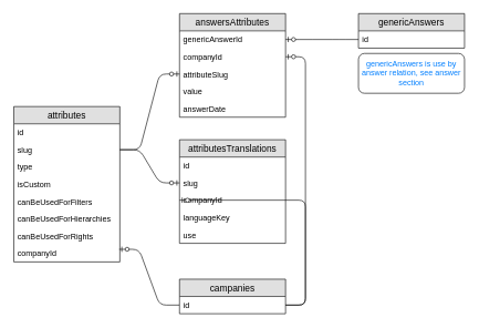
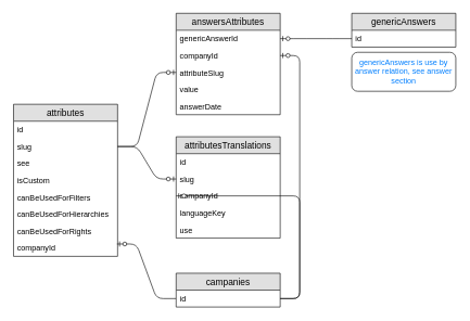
  <mxCell id="0" />
  <mxCell id="1" parent="0" />
  <mxCell id="2" value="attributes" style="swimlane;fontStyle=0;childLayout=stackLayout;horizontal=1;startSize=26;fillColor=#e0e0e0;horizontalStack=0;resizeParent=1;resizeParentMax=0;resizeLast=0;collapsible=1;marginBottom=0;swimlaneFillColor=#ffffff;align=center;fontSize=14;" vertex="1" parent="1"><mxGeometry x="20" y="160" width="160" height="234" as="geometry" /></mxCell>
  <mxCell id="3" value="id" style="text;strokeColor=none;fillColor=none;spacingLeft=4;spacingRight=4;overflow=hidden;rotatable=0;points=[[0,0.5],[1,0.5]];portConstraint=eastwest;fontSize=12;" vertex="1" parent="2"><mxGeometry y="26" width="160" height="26" as="geometry" /></mxCell>
  <mxCell id="4" value="slug" style="text;strokeColor=none;fillColor=none;spacingLeft=4;spacingRight=4;overflow=hidden;rotatable=0;points=[[0,0.5],[1,0.5]];portConstraint=eastwest;fontSize=12;" vertex="1" parent="2"><mxGeometry y="52" width="160" height="26" as="geometry" /></mxCell>
- <mxCell id="5" value="type" style="text;strokeColor=none;fillColor=none;spacingLeft=4;spacingRight=4;overflow=hidden;rotatable=0;points=[[0,0.5],[1,0.5]];portConstraint=eastwest;fontSize=12;" vertex="1" parent="2"><mxGeometry y="78" width="160" height="26" as="geometry" /></mxCell>
+ <mxCell id="5" value="see" style="text;strokeColor=none;fillColor=none;spacingLeft=4;spacingRight=4;overflow=hidden;rotatable=0;points=[[0,0.5],[1,0.5]];portConstraint=eastwest;fontSize=12;" vertex="1" parent="2"><mxGeometry y="78" width="160" height="26" as="geometry" /></mxCell>
  <mxCell id="6" value="isCustom" style="text;strokeColor=none;fillColor=none;spacingLeft=4;spacingRight=4;overflow=hidden;rotatable=0;points=[[0,0.5],[1,0.5]];portConstraint=eastwest;fontSize=12;" vertex="1" parent="2"><mxGeometry y="104" width="160" height="26" as="geometry" /></mxCell>
  <mxCell id="7" value="canBeUsedForFilters" style="text;strokeColor=none;fillColor=none;spacingLeft=4;spacingRight=4;overflow=hidden;rotatable=0;points=[[0,0.5],[1,0.5]];portConstraint=eastwest;fontSize=12;" vertex="1" parent="2"><mxGeometry y="130" width="160" height="26" as="geometry" /></mxCell>
  <mxCell id="8" value="canBeUsedForHierarchies" style="text;strokeColor=none;fillColor=none;spacingLeft=4;spacingRight=4;overflow=hidden;rotatable=0;points=[[0,0.5],[1,0.5]];portConstraint=eastwest;fontSize=12;" vertex="1" parent="2"><mxGeometry y="156" width="160" height="26" as="geometry" /></mxCell>
  <mxCell id="9" value="canBeUsedForRights" style="text;strokeColor=none;fillColor=none;spacingLeft=4;spacingRight=4;overflow=hidden;rotatable=0;points=[[0,0.5],[1,0.5]];portConstraint=eastwest;fontSize=12;" vertex="1" parent="2"><mxGeometry y="182" width="160" height="26" as="geometry" /></mxCell>
  <mxCell id="10" value="companyId" style="text;strokeColor=none;fillColor=none;spacingLeft=4;spacingRight=4;overflow=hidden;rotatable=0;points=[[0,0.5],[1,0.5]];portConstraint=eastwest;fontSize=12;" vertex="1" parent="2"><mxGeometry y="208" width="160" height="26" as="geometry" /></mxCell>
  <mxCell id="11" value="" style="edgeStyle=entityRelationEdgeStyle;fontSize=12;html=1;endArrow=none;endFill=0;exitX=0.994;exitY=0.269;exitDx=0;exitDy=0;exitPerimeter=0;rounded=1;startArrow=ERzeroToOne;startFill=1;entryX=0;entryY=0.5;entryDx=0;entryDy=0;" edge="1" parent="1" source="10" target="19"><mxGeometry width="100" height="100" relative="1" as="geometry"><mxPoint x="150" y="560" as="sourcePoint" /><mxPoint x="410" y="110" as="targetPoint" /></mxGeometry></mxCell>
  <mxCell id="12" value="attributesTranslations" style="swimlane;fontStyle=0;childLayout=stackLayout;horizontal=1;startSize=26;fillColor=#e0e0e0;horizontalStack=0;resizeParent=1;resizeParentMax=0;resizeLast=0;collapsible=1;marginBottom=0;swimlaneFillColor=#ffffff;align=center;fontSize=14;" vertex="1" parent="1"><mxGeometry x="270" y="210" width="160" height="156" as="geometry" /></mxCell>
  <mxCell id="13" value="id" style="text;strokeColor=none;fillColor=none;spacingLeft=4;spacingRight=4;overflow=hidden;rotatable=0;points=[[0,0.5],[1,0.5]];portConstraint=eastwest;fontSize=12;" vertex="1" parent="12"><mxGeometry y="26" width="160" height="26" as="geometry" /></mxCell>
  <mxCell id="14" value="slug" style="text;strokeColor=none;fillColor=none;spacingLeft=4;spacingRight=4;overflow=hidden;rotatable=0;points=[[0,0.5],[1,0.5]];portConstraint=eastwest;fontSize=12;" vertex="1" parent="12"><mxGeometry y="52" width="160" height="26" as="geometry" /></mxCell>
  <mxCell id="15" value="companyId" style="text;strokeColor=none;fillColor=none;spacingLeft=4;spacingRight=4;overflow=hidden;rotatable=0;points=[[0,0.5],[1,0.5]];portConstraint=eastwest;fontSize=12;" vertex="1" parent="12"><mxGeometry y="78" width="160" height="26" as="geometry" /></mxCell>
  <mxCell id="16" value="languageKey" style="text;strokeColor=none;fillColor=none;spacingLeft=4;spacingRight=4;overflow=hidden;rotatable=0;points=[[0,0.5],[1,0.5]];portConstraint=eastwest;fontSize=12;" vertex="1" parent="12"><mxGeometry y="104" width="160" height="26" as="geometry" /></mxCell>
  <mxCell id="17" value="use" style="text;strokeColor=none;fillColor=none;spacingLeft=4;spacingRight=4;overflow=hidden;rotatable=0;points=[[0,0.5],[1,0.5]];portConstraint=eastwest;fontSize=12;" vertex="1" parent="12"><mxGeometry y="130" width="160" height="26" as="geometry" /></mxCell>
  <mxCell id="18" value="campanies" style="swimlane;fontStyle=0;childLayout=stackLayout;horizontal=1;startSize=26;fillColor=#e0e0e0;horizontalStack=0;resizeParent=1;resizeParentMax=0;resizeLast=0;collapsible=1;marginBottom=0;swimlaneFillColor=#ffffff;align=center;fontSize=14;" vertex="1" parent="1"><mxGeometry x="270" y="420" width="160" height="52" as="geometry" /></mxCell>
  <mxCell id="19" value="id" style="text;strokeColor=none;fillColor=none;spacingLeft=4;spacingRight=4;overflow=hidden;rotatable=0;points=[[0,0.5],[1,0.5]];portConstraint=eastwest;fontSize=12;" vertex="1" parent="18"><mxGeometry y="26" width="160" height="26" as="geometry" /></mxCell>
  <mxCell id="20" value="" style="edgeStyle=entityRelationEdgeStyle;fontSize=12;html=1;endArrow=ERzeroToOne;endFill=1;exitX=1;exitY=0.5;exitDx=0;exitDy=0;entryX=0;entryY=0.5;entryDx=0;entryDy=0;" edge="1" parent="1" source="4" target="14"><mxGeometry width="100" height="100" relative="1" as="geometry"><mxPoint x="550" y="400" as="sourcePoint" /><mxPoint x="680" y="197" as="targetPoint" /></mxGeometry></mxCell>
  <mxCell id="21" value="" style="edgeStyle=entityRelationEdgeStyle;fontSize=12;html=1;endArrow=ERzeroToOne;endFill=1;entryX=0;entryY=0.5;entryDx=0;entryDy=0;" edge="1" parent="1" source="19" target="15"><mxGeometry width="100" height="100" relative="1" as="geometry"><mxPoint x="190" y="235" as="sourcePoint" /><mxPoint x="530" y="235" as="targetPoint" /></mxGeometry></mxCell>
  <mxCell id="22" value="answersAttributes" style="swimlane;fontStyle=0;childLayout=stackLayout;horizontal=1;startSize=26;fillColor=#e0e0e0;horizontalStack=0;resizeParent=1;resizeParentMax=0;resizeLast=0;collapsible=1;marginBottom=0;swimlaneFillColor=#ffffff;align=center;fontSize=14;" vertex="1" parent="1"><mxGeometry x="270" y="20" width="160" height="156" as="geometry" /></mxCell>
  <mxCell id="23" value="genericAnswerId" style="text;strokeColor=none;fillColor=none;spacingLeft=4;spacingRight=4;overflow=hidden;rotatable=0;points=[[0,0.5],[1,0.5]];portConstraint=eastwest;fontSize=12;" vertex="1" parent="22"><mxGeometry y="26" width="160" height="26" as="geometry" /></mxCell>
  <mxCell id="24" value="companyId" style="text;strokeColor=none;fillColor=none;spacingLeft=4;spacingRight=4;overflow=hidden;rotatable=0;points=[[0,0.5],[1,0.5]];portConstraint=eastwest;fontSize=12;" vertex="1" parent="22"><mxGeometry y="52" width="160" height="26" as="geometry" /></mxCell>
  <mxCell id="25" value="attributeSlug" style="text;strokeColor=none;fillColor=none;spacingLeft=4;spacingRight=4;overflow=hidden;rotatable=0;points=[[0,0.5],[1,0.5]];portConstraint=eastwest;fontSize=12;" vertex="1" parent="22"><mxGeometry y="78" width="160" height="26" as="geometry" /></mxCell>
  <mxCell id="26" value="value" style="text;strokeColor=none;fillColor=none;spacingLeft=4;spacingRight=4;overflow=hidden;rotatable=0;points=[[0,0.5],[1,0.5]];portConstraint=eastwest;fontSize=12;" vertex="1" parent="22"><mxGeometry y="104" width="160" height="26" as="geometry" /></mxCell>
  <mxCell id="27" value="answerDate" style="text;strokeColor=none;fillColor=none;spacingLeft=4;spacingRight=4;overflow=hidden;rotatable=0;points=[[0,0.5],[1,0.5]];portConstraint=eastwest;fontSize=12;" vertex="1" parent="22"><mxGeometry y="130" width="160" height="26" as="geometry" /></mxCell>
  <mxCell id="28" value="" style="edgeStyle=entityRelationEdgeStyle;fontSize=12;html=1;endArrow=ERzeroToOne;endFill=1;entryX=0;entryY=0.5;entryDx=0;entryDy=0;" edge="1" parent="1" source="4" target="25"><mxGeometry width="100" height="100" relative="1" as="geometry"><mxPoint x="180" y="220" as="sourcePoint" /><mxPoint x="530" y="235" as="targetPoint" /></mxGeometry></mxCell>
  <mxCell id="29" value="" style="edgeStyle=entityRelationEdgeStyle;fontSize=12;html=1;endArrow=ERzeroToOne;endFill=1;" edge="1" parent="1" source="19" target="24"><mxGeometry width="100" height="100" relative="1" as="geometry"><mxPoint x="440" y="469" as="sourcePoint" /><mxPoint x="280" y="311" as="targetPoint" /></mxGeometry></mxCell>
  <mxCell id="30" value="genericAnswers" style="swimlane;fontStyle=0;childLayout=stackLayout;horizontal=1;startSize=26;fillColor=#e0e0e0;horizontalStack=0;resizeParent=1;resizeParentMax=0;resizeLast=0;collapsible=1;marginBottom=0;swimlaneFillColor=#ffffff;align=center;fontSize=14;" vertex="1" parent="1"><mxGeometry x="540" y="20" width="160" height="52" as="geometry" /></mxCell>
  <mxCell id="31" value="id" style="text;strokeColor=none;fillColor=none;spacingLeft=4;spacingRight=4;overflow=hidden;rotatable=0;points=[[0,0.5],[1,0.5]];portConstraint=eastwest;fontSize=12;" vertex="1" parent="30"><mxGeometry y="26" width="160" height="26" as="geometry" /></mxCell>
  <mxCell id="32" value="" style="edgeStyle=entityRelationEdgeStyle;fontSize=12;html=1;endArrow=ERzeroToOne;endFill=1;" edge="1" parent="1" source="31" target="23"><mxGeometry width="100" height="100" relative="1" as="geometry"><mxPoint x="190" y="235" as="sourcePoint" /><mxPoint x="280" y="121" as="targetPoint" /></mxGeometry></mxCell>
  <mxCell id="33" value="&lt;font color=&quot;#007fff&quot;&gt;genericAnswers is use by answer relation, see answer section&lt;/font&gt;" style="rounded=1;whiteSpace=wrap;html=1;" vertex="1" parent="1"><mxGeometry x="540" y="80" width="160" height="60" as="geometry" /></mxCell>
